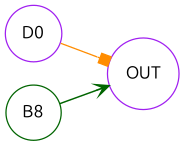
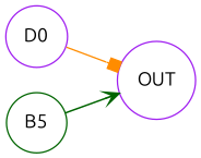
  digraph {
    fontname=Ubuntu
    rankdir=LR
    node [color=purple fontname=Ubuntu shape=circle]
    edge [fontname=Ubuntu]
    n1 [label=D0]
    n2 [label=OUT]
-   n3 [color=darkgreen label=B8]
+   n3 [color=darkgreen label=B5]
    n1 -> n2 [arrowhead=box color=darkorange penwidth=1.0171661376953125]
    n3 -> n2 [arrowhead=vee color=darkgreen penwidth=1.171661376953125]
  }
